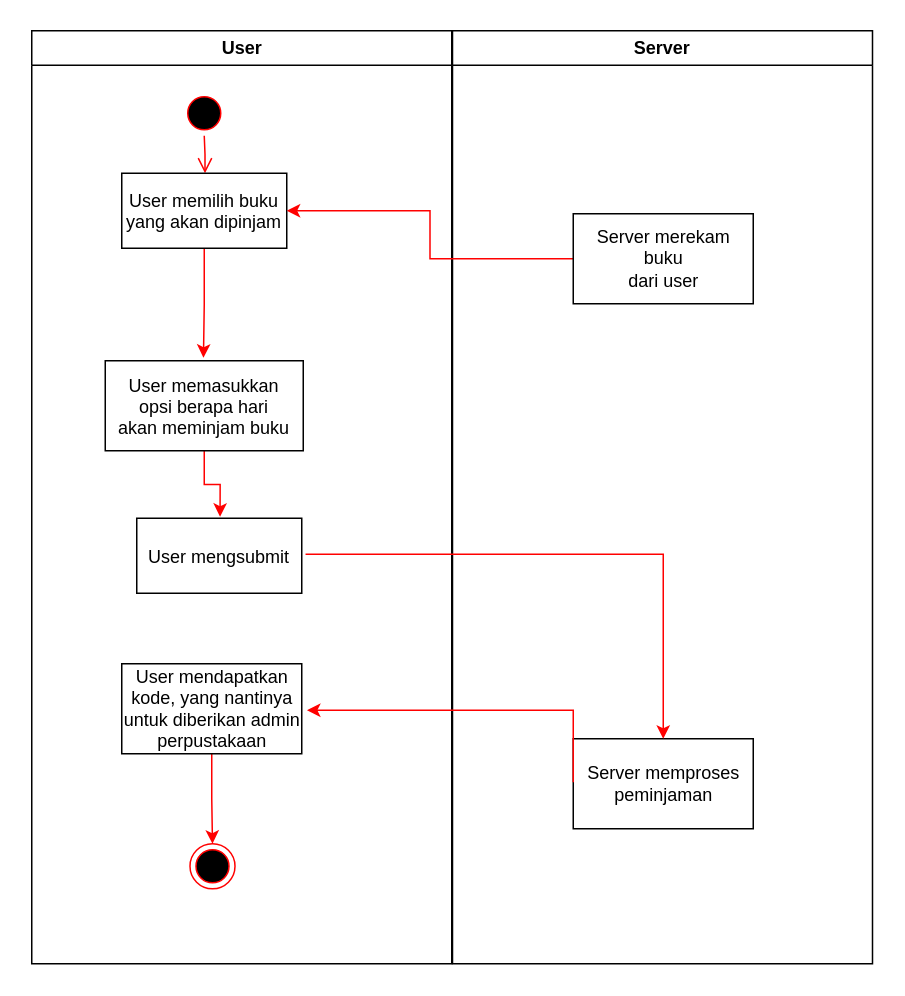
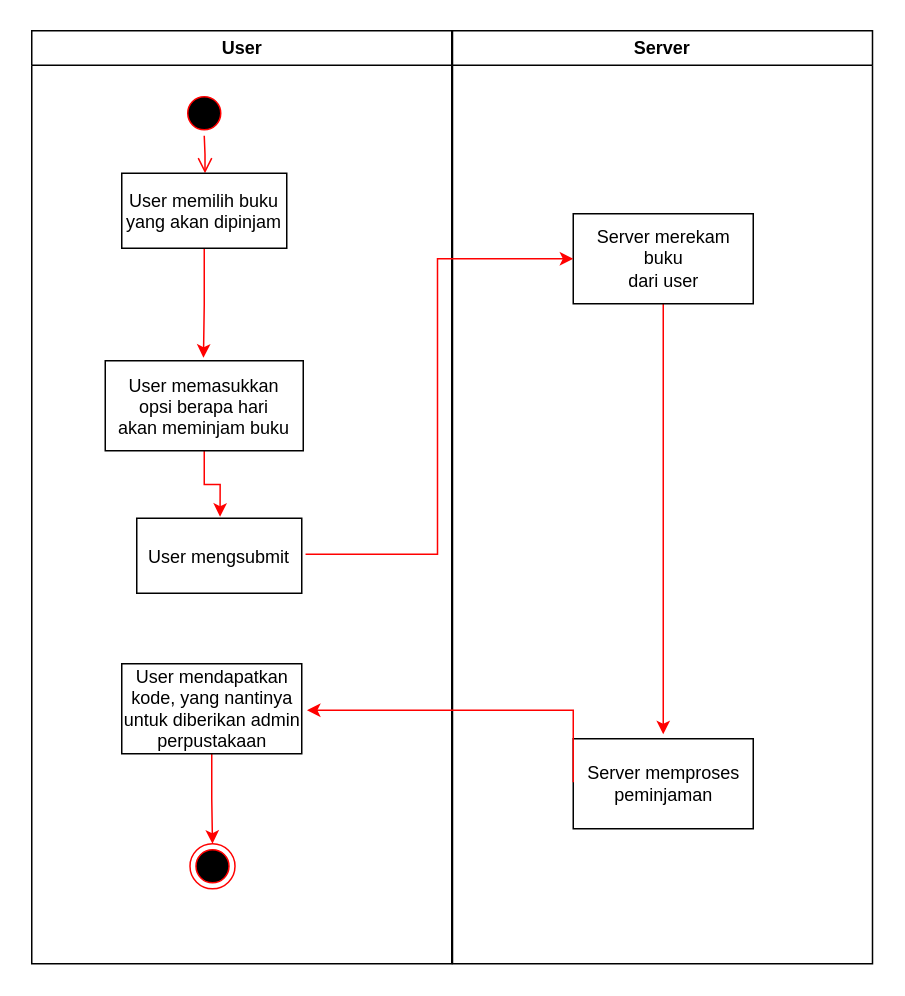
  <mxCell id="0" />
  <mxCell id="1" parent="0" />
  <mxCell id="2" value="User" style="swimlane;whiteSpace=wrap" parent="1" vertex="1"><mxGeometry x="20.5" y="20" width="280" height="622" as="geometry" /></mxCell>
  <mxCell id="3" value="" style="ellipse;shape=startState;fillColor=#000000;strokeColor=#ff0000;" parent="2" vertex="1"><mxGeometry x="100" y="40" width="30" height="30" as="geometry" /></mxCell>
  <mxCell id="4" value="" style="edgeStyle=elbowEdgeStyle;elbow=horizontal;verticalAlign=bottom;endArrow=open;endSize=8;strokeColor=#FF0000;endFill=1;rounded=0" parent="2" source="3" target="6" edge="1"><mxGeometry x="100" y="40" as="geometry"><mxPoint x="115" y="110" as="targetPoint" /></mxGeometry></mxCell>
  <mxCell id="5" style="edgeStyle=orthogonalEdgeStyle;rounded=0;orthogonalLoop=1;jettySize=auto;html=1;entryX=0.496;entryY=-0.033;entryDx=0;entryDy=0;entryPerimeter=0;strokeColor=#FF0000;" edge="1" parent="2" source="6" target="8"><mxGeometry relative="1" as="geometry" /></mxCell>
  <mxCell id="6" value="User memilih buku&#10;yang akan dipinjam" style="" parent="2" vertex="1"><mxGeometry x="60" y="95" width="110" height="50" as="geometry" /></mxCell>
  <mxCell id="7" style="edgeStyle=orthogonalEdgeStyle;rounded=0;orthogonalLoop=1;jettySize=auto;html=1;entryX=0.505;entryY=-0.02;entryDx=0;entryDy=0;entryPerimeter=0;strokeColor=#FF0000;" edge="1" parent="2" source="8" target="9"><mxGeometry relative="1" as="geometry" /></mxCell>
  <mxCell id="8" value="User memasukkan&#10;opsi berapa hari&#10;akan meminjam buku" style="" parent="2" vertex="1"><mxGeometry x="49" y="220" width="132" height="60" as="geometry" /></mxCell>
  <mxCell id="9" value="User mengsubmit" style="" parent="2" vertex="1"><mxGeometry x="70" y="325" width="110" height="50" as="geometry" /></mxCell>
  <mxCell id="10" style="edgeStyle=orthogonalEdgeStyle;rounded=0;orthogonalLoop=1;jettySize=auto;html=1;entryX=0.5;entryY=0;entryDx=0;entryDy=0;strokeColor=#FF0000;" edge="1" parent="2" source="11" target="12"><mxGeometry relative="1" as="geometry" /></mxCell>
  <mxCell id="11" value="User mendapatkan kode, yang nantinya untuk diberikan admin perpustakaan" style="rounded=0;whiteSpace=wrap;html=1;" vertex="1" parent="2"><mxGeometry x="60" y="422" width="120" height="60" as="geometry" /></mxCell>
  <mxCell id="12" value="" style="ellipse;html=1;shape=endState;fillColor=#000000;strokeColor=#ff0000;" vertex="1" parent="2"><mxGeometry x="105.5" y="542" width="30" height="30" as="geometry" /></mxCell>
  <mxCell id="13" value="Server" style="swimlane;whiteSpace=wrap" parent="1" vertex="1"><mxGeometry x="301" y="20" width="280" height="622" as="geometry" /></mxCell>
- <mxCell id="14" style="edgeStyle=orthogonalEdgeStyle;rounded=0;orthogonalLoop=1;jettySize=auto;html=1;strokeColor=#FF0000;" edge="1" parent="13" source="15" target="6"><mxGeometry relative="1" as="geometry" /></mxCell>
+ <mxCell id="14" style="edgeStyle=orthogonalEdgeStyle;rounded=0;orthogonalLoop=1;jettySize=auto;html=1;entryX=0.5;entryY=-0.05;entryDx=0;entryDy=0;entryPerimeter=0;strokeColor=#FF0000;" edge="1" parent="13" source="15" target="16"><mxGeometry relative="1" as="geometry" /></mxCell>
  <mxCell id="15" value="Server merekam buku&lt;br&gt;dari user" style="rounded=0;whiteSpace=wrap;html=1;" vertex="1" parent="13"><mxGeometry x="80.5" y="122" width="120" height="60" as="geometry" /></mxCell>
  <mxCell id="16" value="Server memproses&lt;br&gt;peminjaman" style="rounded=0;whiteSpace=wrap;html=1;" vertex="1" parent="13"><mxGeometry x="80.5" y="472" width="120" height="60" as="geometry" /></mxCell>
- <mxCell id="17" style="edgeStyle=orthogonalEdgeStyle;rounded=0;orthogonalLoop=1;jettySize=auto;html=1;exitX=1.023;exitY=0.48;exitDx=0;exitDy=0;exitPerimeter=0;strokeColor=#FF0000;" edge="1" parent="1" source="9" target="16"><mxGeometry relative="1" as="geometry"><mxPoint x="196" y="370" as="sourcePoint" /></mxGeometry></mxCell>
+ <mxCell id="17" style="edgeStyle=orthogonalEdgeStyle;rounded=0;orthogonalLoop=1;jettySize=auto;html=1;entryX=0;entryY=0.5;entryDx=0;entryDy=0;exitX=1.023;exitY=0.48;exitDx=0;exitDy=0;exitPerimeter=0;strokeColor=#FF0000;" edge="1" parent="1" source="9" target="15"><mxGeometry relative="1" as="geometry"><mxPoint x="196" y="370" as="sourcePoint" /></mxGeometry></mxCell>
  <mxCell id="18" style="edgeStyle=orthogonalEdgeStyle;rounded=0;orthogonalLoop=1;jettySize=auto;html=1;entryX=1.029;entryY=0.517;entryDx=0;entryDy=0;entryPerimeter=0;strokeColor=#FF0000;exitX=0;exitY=0.483;exitDx=0;exitDy=0;exitPerimeter=0;" edge="1" parent="1" source="16" target="11"><mxGeometry relative="1" as="geometry"><mxPoint x="376" y="472" as="sourcePoint" /><Array as="points"><mxPoint x="382" y="473" /></Array></mxGeometry></mxCell>
